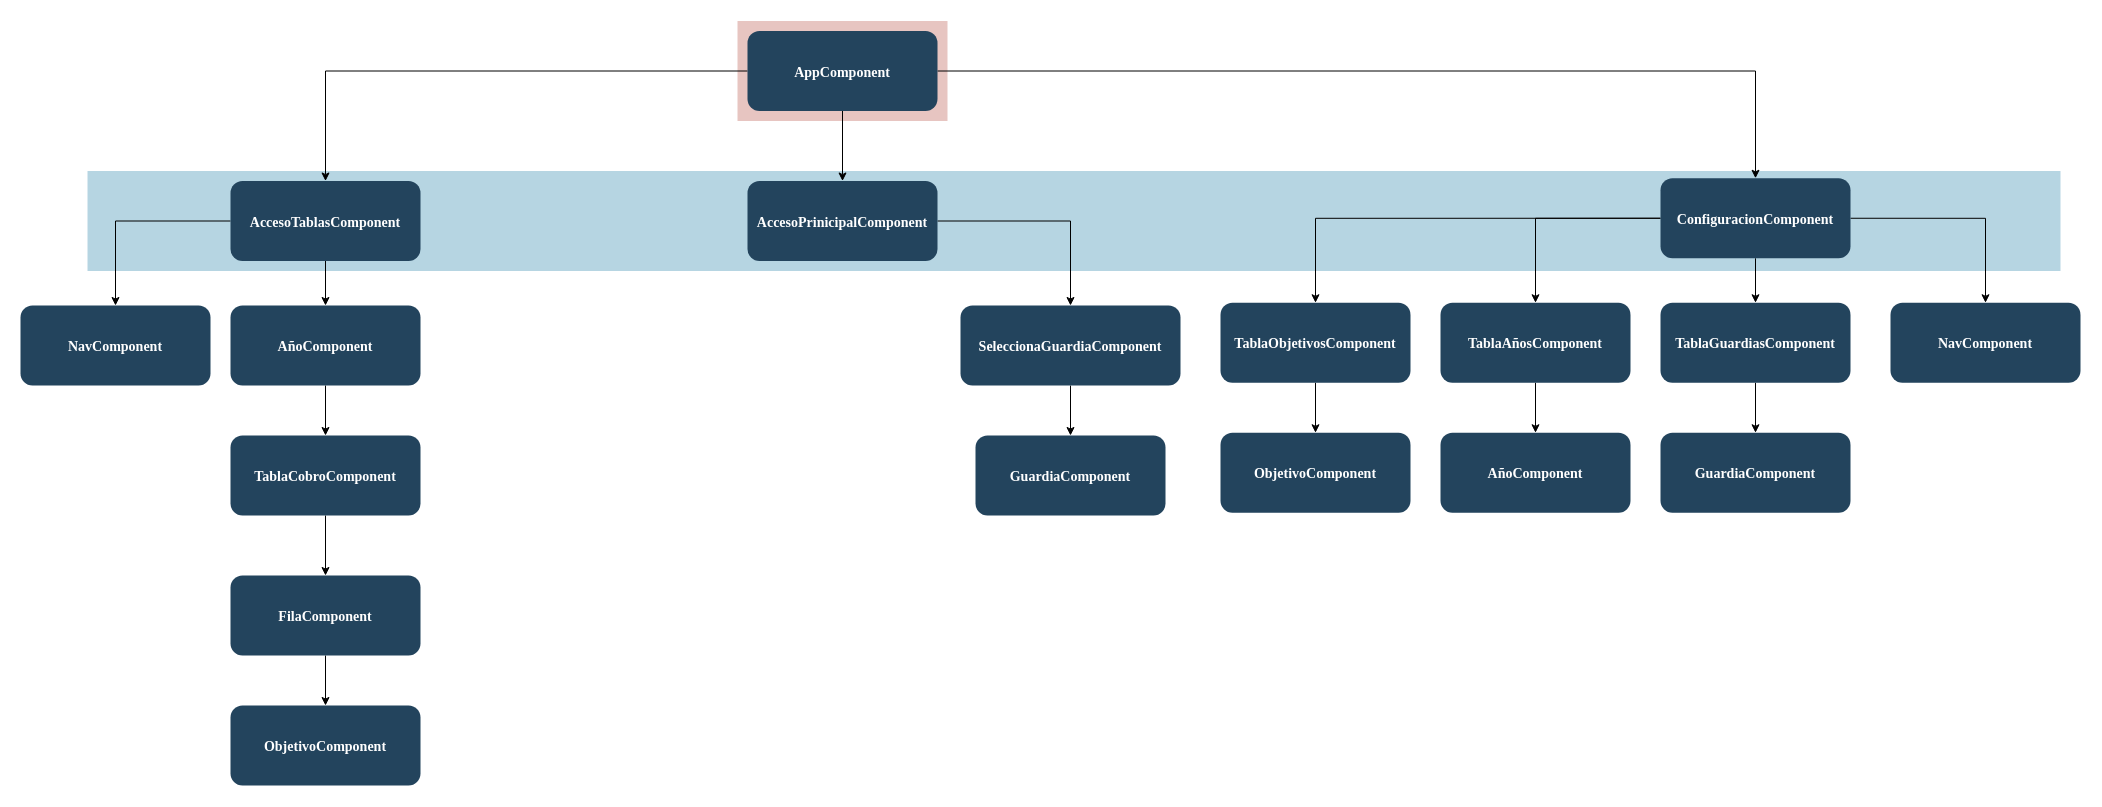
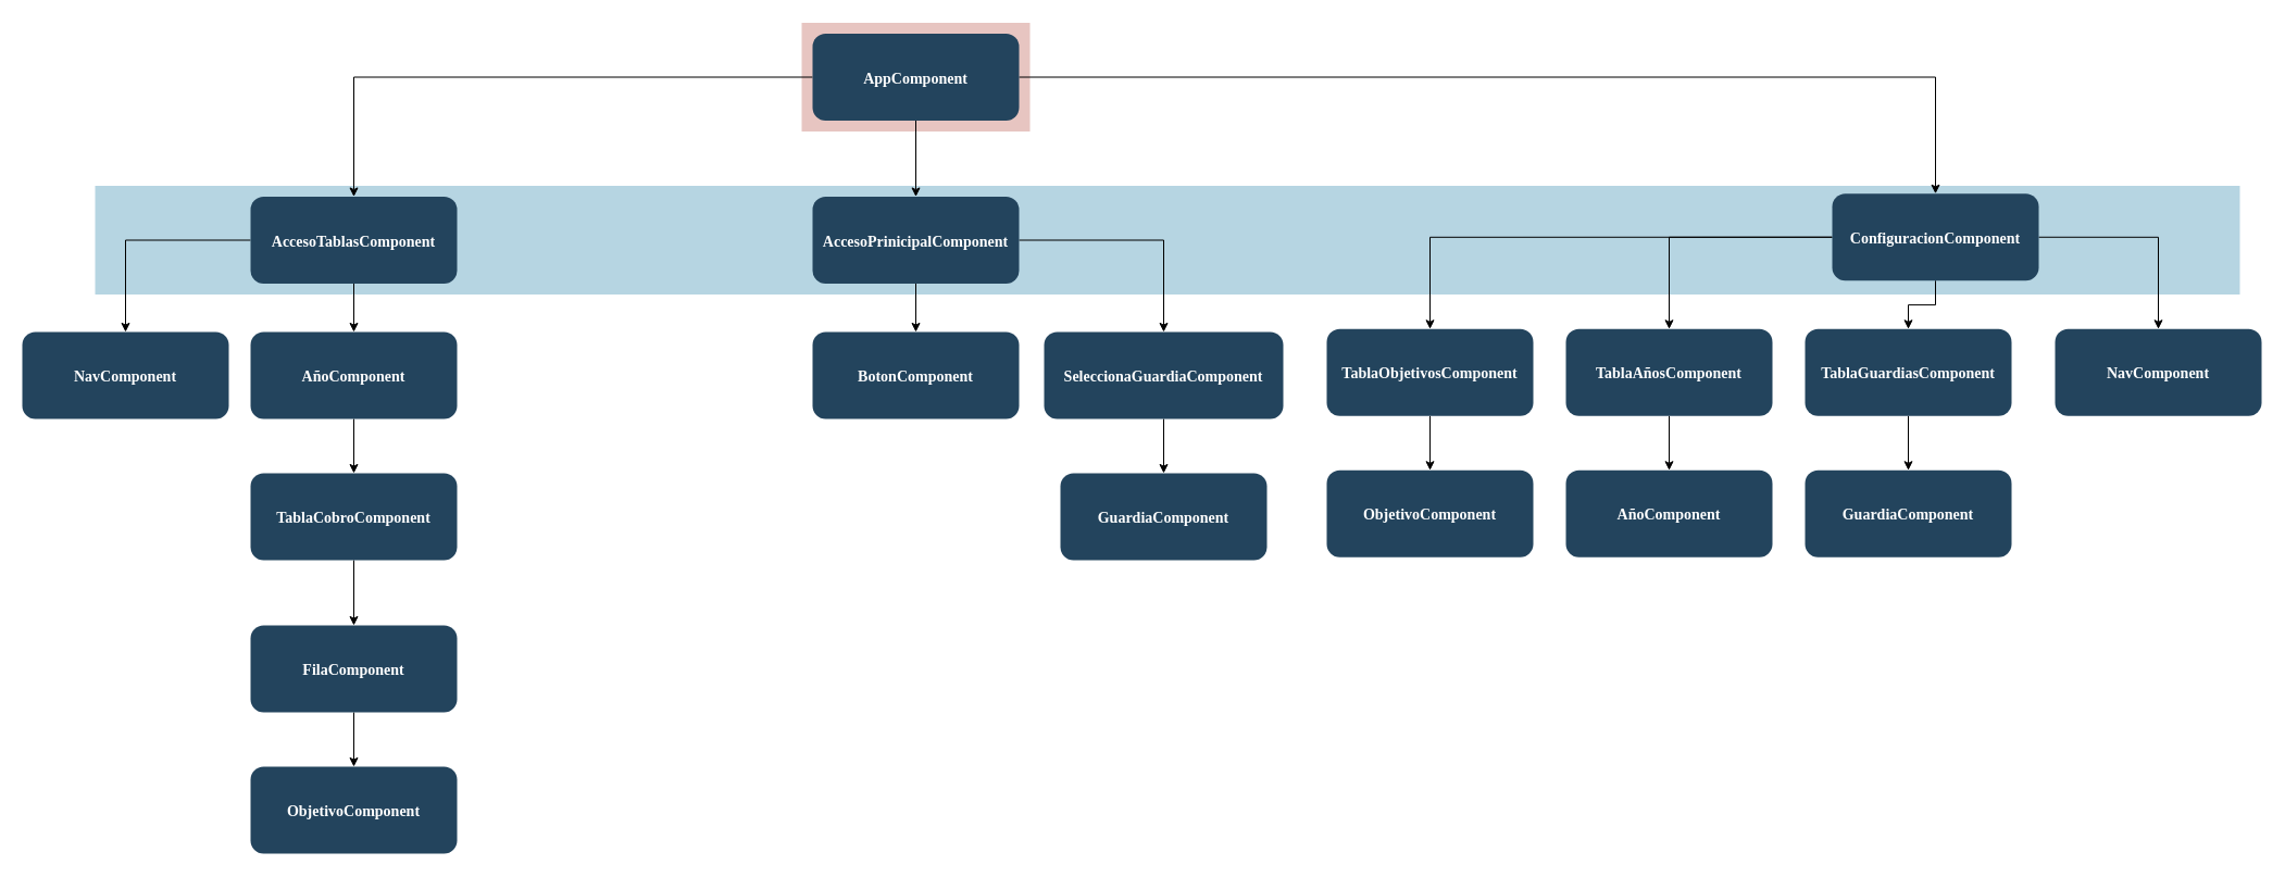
  <mxCell id="0" />
  <mxCell id="1" parent="0" />
  <mxCell id="2" value="" style="fillColor=#AE4132;strokeColor=none;opacity=30;" parent="1" vertex="1"><mxGeometry x="737" y="20.5" width="210" height="100.0" as="geometry" /></mxCell>
  <mxCell id="3" value="" style="fillColor=#10739E;strokeColor=none;opacity=30;" parent="1" vertex="1"><mxGeometry x="87" y="170.5" width="1973" height="100" as="geometry" /></mxCell>
  <mxCell id="4" style="edgeStyle=orthogonalEdgeStyle;rounded=0;orthogonalLoop=1;jettySize=auto;html=1;exitX=0.5;exitY=1;exitDx=0;exitDy=0;" parent="1" source="7" target="10" edge="1"><mxGeometry relative="1" as="geometry" /></mxCell>
  <mxCell id="5" style="edgeStyle=orthogonalEdgeStyle;rounded=0;orthogonalLoop=1;jettySize=auto;html=1;exitX=0;exitY=0.5;exitDx=0;exitDy=0;entryX=0.5;entryY=0;entryDx=0;entryDy=0;" parent="1" source="7" target="17" edge="1"><mxGeometry relative="1" as="geometry" /></mxCell>
  <mxCell id="6" style="edgeStyle=orthogonalEdgeStyle;rounded=0;orthogonalLoop=1;jettySize=auto;html=1;exitX=1;exitY=0.5;exitDx=0;exitDy=0;entryX=0.5;entryY=0;entryDx=0;entryDy=0;" parent="1" source="7" target="27" edge="1"><mxGeometry relative="1" as="geometry" /></mxCell>
  <mxCell id="7" value="AppComponent" style="rounded=1;fillColor=#23445D;gradientColor=none;strokeColor=none;fontColor=#FFFFFF;fontStyle=1;fontFamily=Tahoma;fontSize=14" parent="1" vertex="1"><mxGeometry x="747" y="30.5" width="190" height="80" as="geometry" /></mxCell>
+ <mxCell id="8" style="edgeStyle=orthogonalEdgeStyle;rounded=0;orthogonalLoop=1;jettySize=auto;html=1;exitX=0.5;exitY=1;exitDx=0;exitDy=0;entryX=0.5;entryY=0;entryDx=0;entryDy=0;" parent="1" source="10" target="11" edge="1"><mxGeometry relative="1" as="geometry" /></mxCell>
  <mxCell id="9" style="edgeStyle=orthogonalEdgeStyle;rounded=0;orthogonalLoop=1;jettySize=auto;html=1;exitX=1;exitY=0.5;exitDx=0;exitDy=0;" parent="1" source="10" target="13" edge="1"><mxGeometry relative="1" as="geometry" /></mxCell>
  <mxCell id="10" value="AccesoPrinicipalComponent" style="rounded=1;fillColor=#23445D;gradientColor=none;strokeColor=none;fontColor=#FFFFFF;fontStyle=1;fontFamily=Tahoma;fontSize=14" parent="1" vertex="1"><mxGeometry x="747" y="180.5" width="190" height="80" as="geometry" /></mxCell>
+ <mxCell id="11" value="BotonComponent" style="rounded=1;fillColor=#23445D;gradientColor=none;strokeColor=none;fontColor=#FFFFFF;fontStyle=1;fontFamily=Tahoma;fontSize=14" parent="1" vertex="1"><mxGeometry x="747" y="305" width="190" height="80" as="geometry" /></mxCell>
  <mxCell id="12" style="edgeStyle=orthogonalEdgeStyle;rounded=0;orthogonalLoop=1;jettySize=auto;html=1;exitX=0.5;exitY=1;exitDx=0;exitDy=0;entryX=0.5;entryY=0;entryDx=0;entryDy=0;" parent="1" source="13" target="14" edge="1"><mxGeometry relative="1" as="geometry" /></mxCell>
  <mxCell id="13" value="SeleccionaGuardiaComponent" style="rounded=1;fillColor=#23445D;gradientColor=none;strokeColor=none;fontColor=#FFFFFF;fontStyle=1;fontFamily=Tahoma;fontSize=14" parent="1" vertex="1"><mxGeometry x="960" y="305" width="220" height="80" as="geometry" /></mxCell>
  <mxCell id="14" value="GuardiaComponent" style="rounded=1;fillColor=#23445D;gradientColor=none;strokeColor=none;fontColor=#FFFFFF;fontStyle=1;fontFamily=Tahoma;fontSize=14" parent="1" vertex="1"><mxGeometry x="975" y="435" width="190" height="80" as="geometry" /></mxCell>
  <mxCell id="15" style="edgeStyle=orthogonalEdgeStyle;rounded=0;orthogonalLoop=1;jettySize=auto;html=1;exitX=0.5;exitY=1;exitDx=0;exitDy=0;" parent="1" source="17" target="19" edge="1"><mxGeometry relative="1" as="geometry" /></mxCell>
  <mxCell id="16" style="edgeStyle=orthogonalEdgeStyle;rounded=0;orthogonalLoop=1;jettySize=auto;html=1;exitX=0;exitY=0.5;exitDx=0;exitDy=0;entryX=0.5;entryY=0;entryDx=0;entryDy=0;" parent="1" source="17" target="22" edge="1"><mxGeometry relative="1" as="geometry" /></mxCell>
  <mxCell id="17" value="AccesoTablasComponent" style="rounded=1;fillColor=#23445D;gradientColor=none;strokeColor=none;fontColor=#FFFFFF;fontStyle=1;fontFamily=Tahoma;fontSize=14" parent="1" vertex="1"><mxGeometry x="230" y="180.5" width="190" height="80" as="geometry" /></mxCell>
  <mxCell id="18" style="edgeStyle=orthogonalEdgeStyle;rounded=0;orthogonalLoop=1;jettySize=auto;html=1;exitX=0.5;exitY=1;exitDx=0;exitDy=0;entryX=0.5;entryY=0;entryDx=0;entryDy=0;" parent="1" source="19" target="21" edge="1"><mxGeometry relative="1" as="geometry" /></mxCell>
  <mxCell id="19" value="AñoComponent" style="rounded=1;fillColor=#23445D;gradientColor=none;strokeColor=none;fontColor=#FFFFFF;fontStyle=1;fontFamily=Tahoma;fontSize=14" parent="1" vertex="1"><mxGeometry x="230" y="305" width="190" height="80" as="geometry" /></mxCell>
  <mxCell id="20" style="edgeStyle=orthogonalEdgeStyle;rounded=0;orthogonalLoop=1;jettySize=auto;html=1;exitX=0.5;exitY=1;exitDx=0;exitDy=0;entryX=0.5;entryY=0;entryDx=0;entryDy=0;" edge="1" parent="1" source="21" target="40"><mxGeometry relative="1" as="geometry" /></mxCell>
  <mxCell id="21" value="TablaCobroComponent" style="rounded=1;fillColor=#23445D;gradientColor=none;strokeColor=none;fontColor=#FFFFFF;fontStyle=1;fontFamily=Tahoma;fontSize=14" parent="1" vertex="1"><mxGeometry x="230" y="435" width="190" height="80" as="geometry" /></mxCell>
  <mxCell id="22" value="NavComponent" style="rounded=1;fillColor=#23445D;gradientColor=none;strokeColor=none;fontColor=#FFFFFF;fontStyle=1;fontFamily=Tahoma;fontSize=14" parent="1" vertex="1"><mxGeometry x="20" y="305" width="190" height="80" as="geometry" /></mxCell>
  <mxCell id="23" style="edgeStyle=orthogonalEdgeStyle;rounded=0;orthogonalLoop=1;jettySize=auto;html=1;exitX=1;exitY=0.5;exitDx=0;exitDy=0;entryX=0.5;entryY=0;entryDx=0;entryDy=0;" parent="1" source="27" target="28" edge="1"><mxGeometry relative="1" as="geometry" /></mxCell>
  <mxCell id="24" style="edgeStyle=orthogonalEdgeStyle;rounded=0;orthogonalLoop=1;jettySize=auto;html=1;exitX=0.5;exitY=1;exitDx=0;exitDy=0;entryX=0.5;entryY=0;entryDx=0;entryDy=0;" parent="1" source="27" target="30" edge="1"><mxGeometry relative="1" as="geometry" /></mxCell>
  <mxCell id="25" style="edgeStyle=orthogonalEdgeStyle;rounded=0;orthogonalLoop=1;jettySize=auto;html=1;exitX=0;exitY=0.5;exitDx=0;exitDy=0;entryX=0.5;entryY=0;entryDx=0;entryDy=0;" parent="1" source="27" target="33" edge="1"><mxGeometry relative="1" as="geometry" /></mxCell>
  <mxCell id="26" style="edgeStyle=orthogonalEdgeStyle;rounded=0;orthogonalLoop=1;jettySize=auto;html=1;exitX=0;exitY=0.5;exitDx=0;exitDy=0;" parent="1" source="27" target="36" edge="1"><mxGeometry relative="1" as="geometry" /></mxCell>
- <mxCell id="27" value="ConfiguracionComponent" style="rounded=1;fillColor=#23445D;gradientColor=none;strokeColor=none;fontColor=#FFFFFF;fontStyle=1;fontFamily=Tahoma;fontSize=14" parent="1" vertex="1"><mxGeometry x="1660" y="177.75" width="190" height="80" as="geometry" /></mxCell>
+ <mxCell id="27" value="ConfiguracionComponent" style="rounded=1;fillColor=#23445D;gradientColor=none;strokeColor=none;fontColor=#FFFFFF;fontStyle=1;fontFamily=Tahoma;fontSize=14" parent="1" vertex="1"><mxGeometry x="1685" y="177.75" width="190" height="80" as="geometry" /></mxCell>
  <mxCell id="28" value="NavComponent" style="rounded=1;fillColor=#23445D;gradientColor=none;strokeColor=none;fontColor=#FFFFFF;fontStyle=1;fontFamily=Tahoma;fontSize=14" parent="1" vertex="1"><mxGeometry x="1890" y="302.25" width="190" height="80" as="geometry" /></mxCell>
  <mxCell id="29" style="edgeStyle=orthogonalEdgeStyle;rounded=0;orthogonalLoop=1;jettySize=auto;html=1;exitX=0.5;exitY=1;exitDx=0;exitDy=0;entryX=0.5;entryY=0;entryDx=0;entryDy=0;" parent="1" source="30" target="31" edge="1"><mxGeometry relative="1" as="geometry" /></mxCell>
  <mxCell id="30" value="TablaGuardiasComponent" style="rounded=1;fillColor=#23445D;gradientColor=none;strokeColor=none;fontColor=#FFFFFF;fontStyle=1;fontFamily=Tahoma;fontSize=14" parent="1" vertex="1"><mxGeometry x="1660" y="302.25" width="190" height="80" as="geometry" /></mxCell>
  <mxCell id="31" value="GuardiaComponent" style="rounded=1;fillColor=#23445D;gradientColor=none;strokeColor=none;fontColor=#FFFFFF;fontStyle=1;fontFamily=Tahoma;fontSize=14" parent="1" vertex="1"><mxGeometry x="1660" y="432.25" width="190" height="80" as="geometry" /></mxCell>
  <mxCell id="32" style="edgeStyle=orthogonalEdgeStyle;rounded=0;orthogonalLoop=1;jettySize=auto;html=1;exitX=0.5;exitY=1;exitDx=0;exitDy=0;entryX=0.5;entryY=0;entryDx=0;entryDy=0;" parent="1" source="33" target="34" edge="1"><mxGeometry relative="1" as="geometry" /></mxCell>
  <mxCell id="33" value="TablaAñosComponent" style="rounded=1;fillColor=#23445D;gradientColor=none;strokeColor=none;fontColor=#FFFFFF;fontStyle=1;fontFamily=Tahoma;fontSize=14" parent="1" vertex="1"><mxGeometry x="1440" y="302.25" width="190" height="80" as="geometry" /></mxCell>
  <mxCell id="34" value="AñoComponent" style="rounded=1;fillColor=#23445D;gradientColor=none;strokeColor=none;fontColor=#FFFFFF;fontStyle=1;fontFamily=Tahoma;fontSize=14" parent="1" vertex="1"><mxGeometry x="1440" y="432.25" width="190" height="80" as="geometry" /></mxCell>
  <mxCell id="35" style="edgeStyle=orthogonalEdgeStyle;rounded=0;orthogonalLoop=1;jettySize=auto;html=1;exitX=0.5;exitY=1;exitDx=0;exitDy=0;entryX=0.5;entryY=0;entryDx=0;entryDy=0;" parent="1" source="36" target="37" edge="1"><mxGeometry relative="1" as="geometry" /></mxCell>
  <mxCell id="36" value="TablaObjetivosComponent" style="rounded=1;fillColor=#23445D;gradientColor=none;strokeColor=none;fontColor=#FFFFFF;fontStyle=1;fontFamily=Tahoma;fontSize=14" parent="1" vertex="1"><mxGeometry x="1220" y="302.25" width="190" height="80" as="geometry" /></mxCell>
  <mxCell id="37" value="ObjetivoComponent" style="rounded=1;fillColor=#23445D;gradientColor=none;strokeColor=none;fontColor=#FFFFFF;fontStyle=1;fontFamily=Tahoma;fontSize=14" parent="1" vertex="1"><mxGeometry x="1220" y="432.25" width="190" height="80" as="geometry" /></mxCell>
  <mxCell id="38" value="ObjetivoComponent" style="rounded=1;fillColor=#23445D;gradientColor=none;strokeColor=none;fontColor=#FFFFFF;fontStyle=1;fontFamily=Tahoma;fontSize=14" parent="1" vertex="1"><mxGeometry x="230" y="705" width="190" height="80" as="geometry" /></mxCell>
  <mxCell id="39" style="edgeStyle=orthogonalEdgeStyle;rounded=0;orthogonalLoop=1;jettySize=auto;html=1;exitX=0.5;exitY=1;exitDx=0;exitDy=0;entryX=0.5;entryY=0;entryDx=0;entryDy=0;" edge="1" parent="1" source="40" target="38"><mxGeometry relative="1" as="geometry" /></mxCell>
  <mxCell id="40" value="FilaComponent" style="rounded=1;fillColor=#23445D;gradientColor=none;strokeColor=none;fontColor=#FFFFFF;fontStyle=1;fontFamily=Tahoma;fontSize=14" vertex="1" parent="1"><mxGeometry x="230" y="575" width="190" height="80" as="geometry" /></mxCell>
